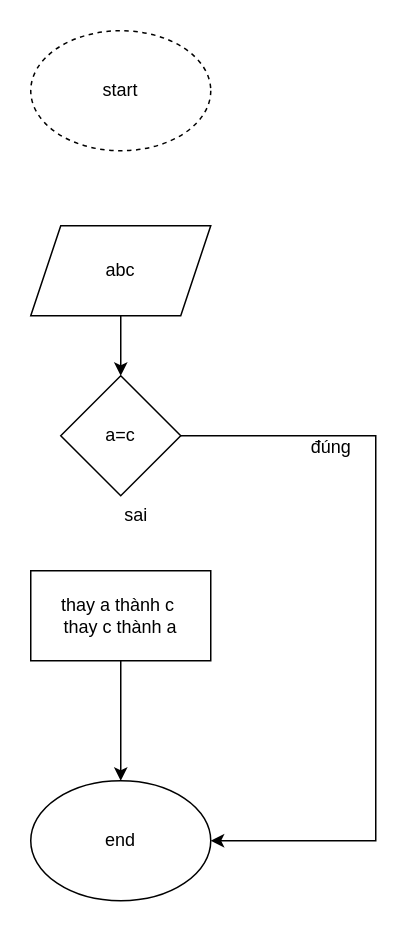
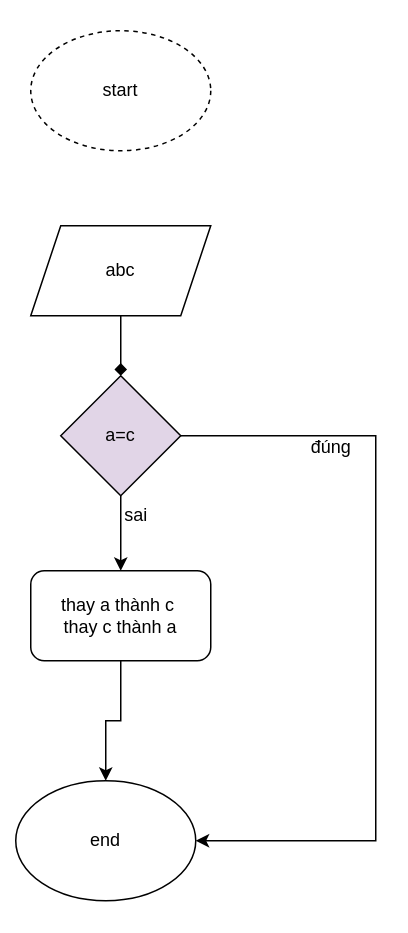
  <mxCell id="0" />
  <mxCell id="1" parent="0" />
  <mxCell id="2" value="start" style="ellipse;whiteSpace=wrap;html=1;dashed=1;" vertex="1" parent="1"><mxGeometry x="20" y="20" width="120" height="80" as="geometry" /></mxCell>
- <mxCell id="3" value="" style="edgeStyle=orthogonalEdgeStyle;rounded=0;orthogonalLoop=1;jettySize=auto;html=1;" edge="1" parent="1" source="4" target="7"><mxGeometry relative="1" as="geometry" /></mxCell>
+ <mxCell id="3" value="" style="edgeStyle=orthogonalEdgeStyle;rounded=0;orthogonalLoop=1;jettySize=auto;html=1;endArrow=diamond;" edge="1" parent="1" source="4" target="7"><mxGeometry relative="1" as="geometry" /></mxCell>
  <mxCell id="4" value="abc" style="shape=parallelogram;perimeter=parallelogramPerimeter;whiteSpace=wrap;html=1;fixedSize=1;" vertex="1" parent="1"><mxGeometry x="20" y="150" width="120" height="60" as="geometry" /></mxCell>
+ <mxCell id="5" value="" style="edgeStyle=orthogonalEdgeStyle;rounded=0;orthogonalLoop=1;jettySize=auto;html=1;" edge="1" parent="1" source="7" target="9"><mxGeometry relative="1" as="geometry" /></mxCell>
  <mxCell id="6" style="edgeStyle=orthogonalEdgeStyle;rounded=0;orthogonalLoop=1;jettySize=auto;html=1;exitX=1;exitY=0.5;exitDx=0;exitDy=0;entryX=1;entryY=0.5;entryDx=0;entryDy=0;" edge="1" parent="1" source="7" target="11"><mxGeometry relative="1" as="geometry"><Array as="points"><mxPoint x="250" y="290" /><mxPoint x="250" y="560" /></Array></mxGeometry></mxCell>
- <mxCell id="7" value="a=c" style="rhombus;whiteSpace=wrap;html=1;" vertex="1" parent="1"><mxGeometry x="40" y="250" width="80" height="80" as="geometry" /></mxCell>
+ <mxCell id="7" value="a=c" style="rhombus;whiteSpace=wrap;html=1;fillColor=#e1d5e7;" vertex="1" parent="1"><mxGeometry x="40" y="250" width="80" height="80" as="geometry" /></mxCell>
  <mxCell id="8" style="edgeStyle=orthogonalEdgeStyle;rounded=0;orthogonalLoop=1;jettySize=auto;html=1;exitX=0.5;exitY=1;exitDx=0;exitDy=0;" edge="1" parent="1" source="9" target="11"><mxGeometry relative="1" as="geometry" /></mxCell>
- <mxCell id="9" value="thay a thành c&amp;nbsp;&lt;br&gt;thay c thành a" style="whiteSpace=wrap;html=1;" vertex="1" parent="1"><mxGeometry x="20" y="380" width="120" height="60" as="geometry" /></mxCell>
+ <mxCell id="9" value="thay a thành c&amp;nbsp;&lt;br&gt;thay c thành a" style="whiteSpace=wrap;html=1;rounded=1;" vertex="1" parent="1"><mxGeometry x="20" y="380" width="120" height="60" as="geometry" /></mxCell>
  <mxCell id="10" value="sai" style="text;html=1;align=center;verticalAlign=middle;resizable=0;points=[];autosize=1;strokeColor=none;fillColor=none;" vertex="1" parent="1"><mxGeometry x="70" y="328" width="40" height="30" as="geometry" /></mxCell>
- <mxCell id="11" value="end" style="ellipse;whiteSpace=wrap;html=1;" vertex="1" parent="1"><mxGeometry x="20" y="520" width="120" height="80" as="geometry" /></mxCell>
+ <mxCell id="11" value="end" style="ellipse;whiteSpace=wrap;html=1;" vertex="1" parent="1"><mxGeometry x="10" y="520" width="120" height="80" as="geometry" /></mxCell>
  <mxCell id="12" value="đúng" style="text;html=1;align=center;verticalAlign=middle;resizable=0;points=[];autosize=1;strokeColor=none;fillColor=none;" vertex="1" parent="1"><mxGeometry x="195" y="283" width="50" height="30" as="geometry" /></mxCell>
